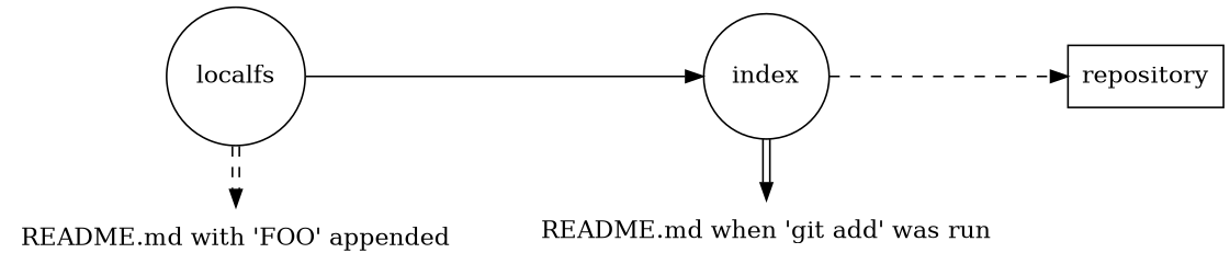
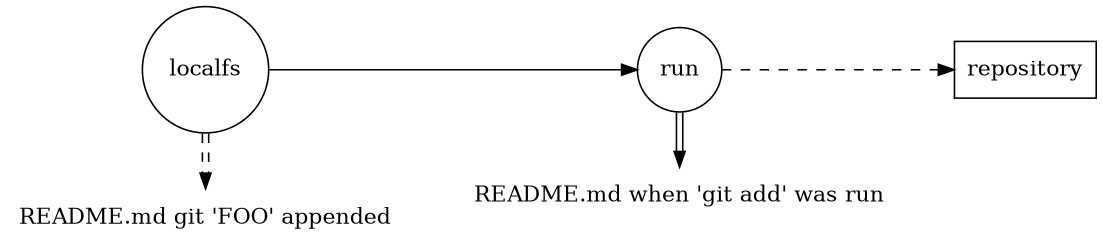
  digraph {
    rankdir=LR
    node [shape=circle]
    edge [style=dashed]
-   index
+   index [label=run]
    n2 [label="README.md when 'git add' was run" shape=none]
    localfs
-   n4 [label="README.md with 'FOO' appended" shape=none]
+   n4 [label="README.md git 'FOO' appended" shape=none]
    repository [shape=polygon]
    subgraph sub_1 {
      rank=same
      index
      n2
    }
    subgraph sub_2 {
      rank=same
      localfs
      n4
    }
    index -> n2 [color="black:invis:black" minlen=2 style=solid]
    index -> repository
    localfs -> index [style=""]
    localfs -> n4 [color="black:invis:black" minlen=2]
  }
